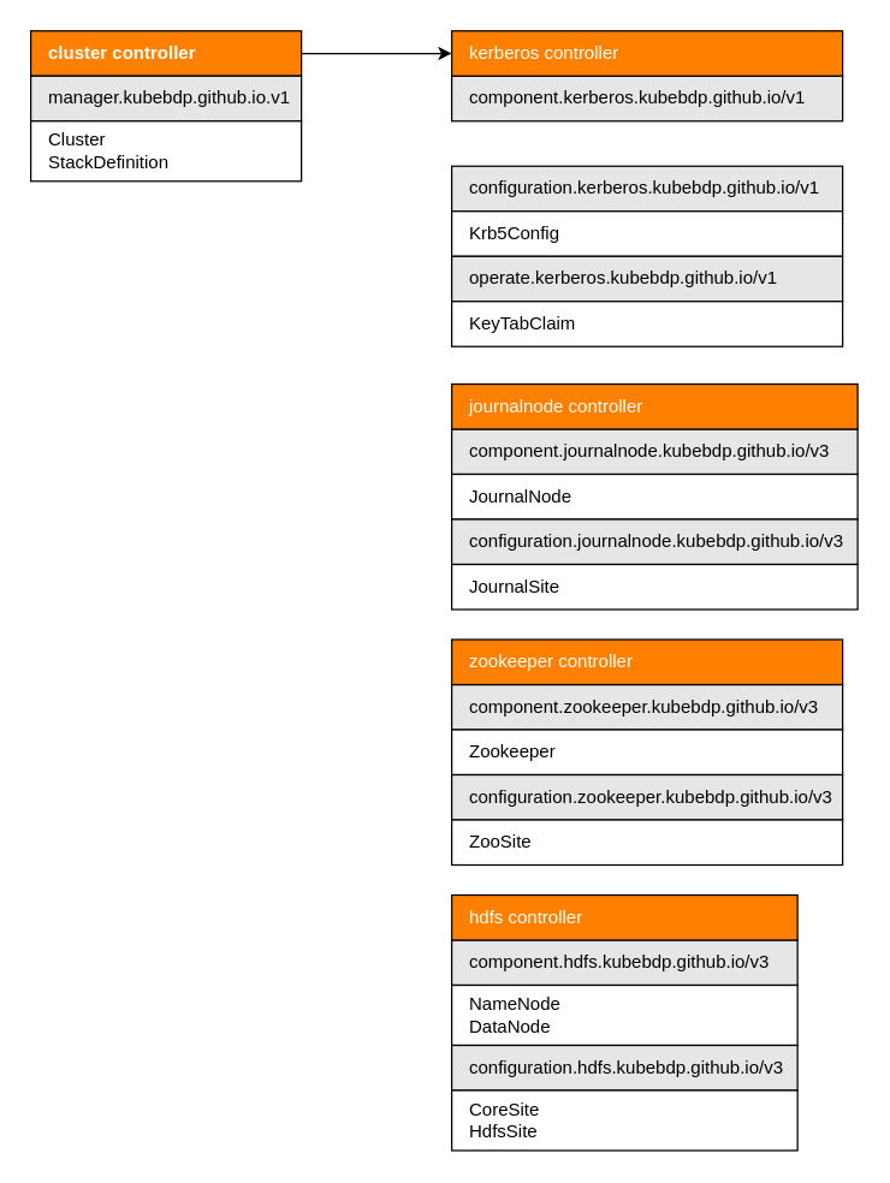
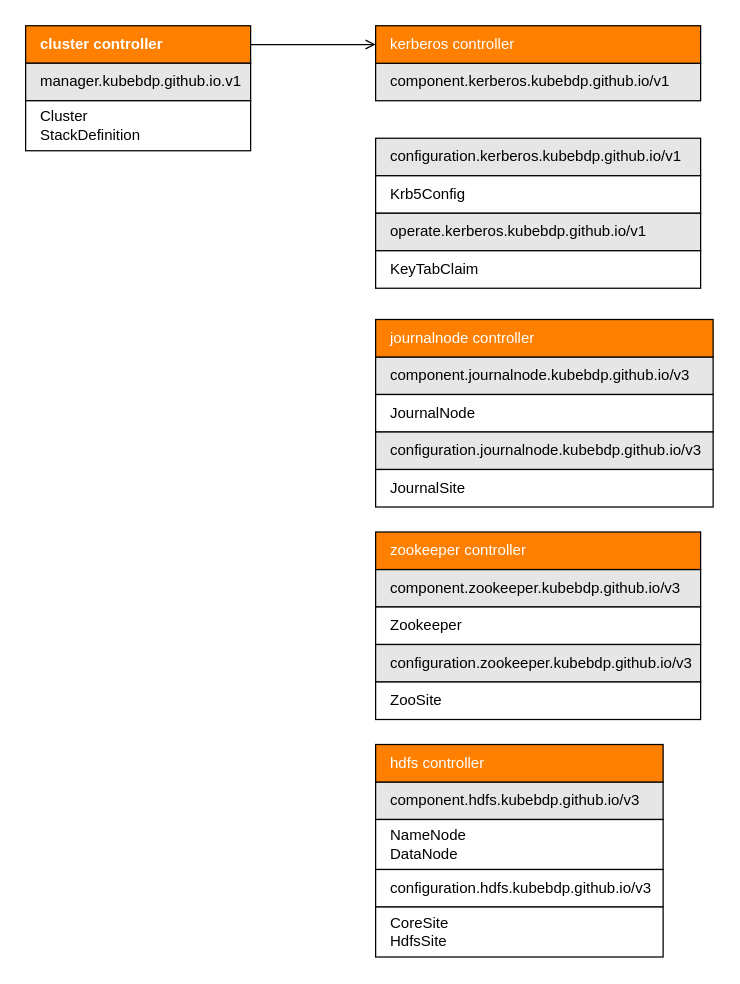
  <mxCell id="0" />
  <mxCell id="1" parent="0" />
  <mxCell id="2" value="&lt;font color=&quot;#ffffff&quot;&gt;&lt;b&gt;cluster controller&lt;/b&gt;&lt;/font&gt;" style="rounded=0;whiteSpace=wrap;html=1;align=left;spacingLeft=10;spacingRight=10;fillColor=#FF8000;" vertex="1" parent="1"><mxGeometry x="20" y="20" width="180" height="30" as="geometry" /></mxCell>
  <mxCell id="3" value="manager.kubebdp.github.io.v1" style="rounded=0;whiteSpace=wrap;html=1;align=left;spacingLeft=10;spacingRight=10;fillColor=#E6E6E6;" vertex="1" parent="1"><mxGeometry x="20" y="50" width="180" height="30" as="geometry" /></mxCell>
  <mxCell id="4" value="Cluster&lt;br&gt;StackDefinition" style="rounded=0;whiteSpace=wrap;html=1;align=left;fillColor=#FFFFFF;spacingLeft=10;spacingRight=10;" vertex="1" parent="1"><mxGeometry x="20" y="80" width="180" height="40" as="geometry" /></mxCell>
  <mxCell id="5" value="component.kerberos.kubebdp.github.io/v1" style="rounded=0;whiteSpace=wrap;html=1;align=left;spacingLeft=10;spacingRight=10;fillColor=#E6E6E6;" vertex="1" parent="1"><mxGeometry x="300" y="50" width="260" height="30" as="geometry" /></mxCell>
  <mxCell id="6" value="component.hdfs.kubebdp.github.io/v3" style="rounded=0;whiteSpace=wrap;html=1;align=left;spacingLeft=10;spacingRight=10;fillColor=#E6E6E6;" vertex="1" parent="1"><mxGeometry x="300" y="625" width="230" height="30" as="geometry" /></mxCell>
  <mxCell id="7" value="NameNode&lt;br&gt;DataNode" style="rounded=0;whiteSpace=wrap;html=1;align=left;fillColor=#FFFFFF;spacingLeft=10;spacingRight=10;" vertex="1" parent="1"><mxGeometry x="300" y="655" width="230" height="40" as="geometry" /></mxCell>
- <mxCell id="8" value="configuration.hdfs.kubebdp.github.io/v3" style="rounded=0;whiteSpace=wrap;html=1;align=left;spacingLeft=10;spacingRight=10;fillColor=#E6E6E6;" vertex="1" parent="1"><mxGeometry x="300" y="695" width="230" height="30" as="geometry" /></mxCell>
+ <mxCell id="8" value="configuration.hdfs.kubebdp.github.io/v3" style="rounded=0;whiteSpace=wrap;html=1;align=left;spacingLeft=10;spacingRight=10;fillColor=#ffffff;" vertex="1" parent="1"><mxGeometry x="300" y="695" width="230" height="30" as="geometry" /></mxCell>
  <mxCell id="9" value="CoreSite&lt;br&gt;HdfsSite" style="rounded=0;whiteSpace=wrap;html=1;align=left;fillColor=#FFFFFF;spacingLeft=10;spacingRight=10;" vertex="1" parent="1"><mxGeometry x="300" y="725" width="230" height="40" as="geometry" /></mxCell>
  <mxCell id="10" value="component.zookeeper.kubebdp.github.io/v3" style="rounded=0;whiteSpace=wrap;html=1;align=left;spacingLeft=10;spacingRight=10;fillColor=#E6E6E6;" vertex="1" parent="1"><mxGeometry x="300" y="455" width="260" height="30" as="geometry" /></mxCell>
  <mxCell id="11" value="Zookeeper" style="rounded=0;whiteSpace=wrap;html=1;align=left;fillColor=#FFFFFF;spacingLeft=10;spacingRight=10;" vertex="1" parent="1"><mxGeometry x="300" y="485" width="260" height="30" as="geometry" /></mxCell>
  <mxCell id="12" value="hdfs controller" style="rounded=0;whiteSpace=wrap;html=1;align=left;spacingLeft=10;spacingRight=10;fillColor=#FF8000;fontColor=#FFFFFF;" vertex="1" parent="1"><mxGeometry x="300" y="595" width="230" height="30" as="geometry" /></mxCell>
  <mxCell id="13" value="zookeeper controller" style="rounded=0;whiteSpace=wrap;html=1;align=left;spacingLeft=10;spacingRight=10;fillColor=#FF8000;fontColor=#FFFFFF;" vertex="1" parent="1"><mxGeometry x="300" y="425" width="260" height="30" as="geometry" /></mxCell>
- <mxCell id="14" value="" style="endArrow=classic;html=1;fontColor=#000000;exitX=1;exitY=0.5;exitDx=0;exitDy=0;entryX=0;entryY=0.5;entryDx=0;entryDy=0;" edge="1" parent="1" source="2" target="18"><mxGeometry width="50" height="50" relative="1" as="geometry"><mxPoint x="30" y="375" as="sourcePoint" /><mxPoint x="80" y="325" as="targetPoint" /></mxGeometry></mxCell>
+ <mxCell id="14" value="" style="endArrow=open;html=1;fontColor=#000000;exitX=1;exitY=0.5;exitDx=0;exitDy=0;entryX=0;entryY=0.5;entryDx=0;entryDy=0;" edge="1" parent="1" source="2" target="18"><mxGeometry width="50" height="50" relative="1" as="geometry"><mxPoint x="30" y="375" as="sourcePoint" /><mxPoint x="80" y="325" as="targetPoint" /></mxGeometry></mxCell>
  <mxCell id="15" value="component.journalnode.kubebdp.github.io/v3" style="rounded=0;whiteSpace=wrap;html=1;align=left;spacingLeft=10;spacingRight=10;fillColor=#E6E6E6;" vertex="1" parent="1"><mxGeometry x="300" y="285" width="270" height="30" as="geometry" /></mxCell>
  <mxCell id="16" value="JournalNode" style="rounded=0;whiteSpace=wrap;html=1;align=left;fillColor=#FFFFFF;spacingLeft=10;spacingRight=10;" vertex="1" parent="1"><mxGeometry x="300" y="315" width="270" height="30" as="geometry" /></mxCell>
  <mxCell id="17" value="journalnode controller" style="rounded=0;whiteSpace=wrap;html=1;align=left;spacingLeft=10;spacingRight=10;fillColor=#FF8000;fontColor=#FFFFFF;" vertex="1" parent="1"><mxGeometry x="300" y="255" width="270" height="30" as="geometry" /></mxCell>
  <mxCell id="18" value="kerberos controller" style="rounded=0;whiteSpace=wrap;html=1;align=left;spacingLeft=10;spacingRight=10;fillColor=#FF8000;fontColor=#FFFFFF;" vertex="1" parent="1"><mxGeometry x="300" y="20" width="260" height="30" as="geometry" /></mxCell>
  <mxCell id="19" value="configuration.zookeeper.kubebdp.github.io/v3" style="rounded=0;whiteSpace=wrap;html=1;align=left;spacingLeft=10;spacingRight=10;fillColor=#E6E6E6;" vertex="1" parent="1"><mxGeometry x="300" y="515" width="260" height="30" as="geometry" /></mxCell>
  <mxCell id="20" value="ZooSite" style="rounded=0;whiteSpace=wrap;html=1;align=left;fillColor=#FFFFFF;spacingLeft=10;spacingRight=10;" vertex="1" parent="1"><mxGeometry x="300" y="545" width="260" height="30" as="geometry" /></mxCell>
  <mxCell id="21" value="configuration.journalnode.kubebdp.github.io/v3" style="rounded=0;whiteSpace=wrap;html=1;align=left;spacingLeft=10;spacingRight=10;fillColor=#E6E6E6;" vertex="1" parent="1"><mxGeometry x="300" y="345" width="270" height="30" as="geometry" /></mxCell>
  <mxCell id="22" value="JournalSite" style="rounded=0;whiteSpace=wrap;html=1;align=left;fillColor=#FFFFFF;spacingLeft=10;spacingRight=10;" vertex="1" parent="1"><mxGeometry x="300" y="375" width="270" height="30" as="geometry" /></mxCell>
  <mxCell id="23" value="configuration.kerberos.kubebdp.github.io/v1" style="rounded=0;whiteSpace=wrap;html=1;align=left;spacingLeft=10;spacingRight=10;fillColor=#E6E6E6;" vertex="1" parent="1"><mxGeometry x="300" y="110" width="260" height="30" as="geometry" /></mxCell>
  <mxCell id="24" value="Krb5Config" style="rounded=0;whiteSpace=wrap;html=1;align=left;fillColor=#FFFFFF;spacingLeft=10;spacingRight=10;" vertex="1" parent="1"><mxGeometry x="300" y="140" width="260" height="30" as="geometry" /></mxCell>
  <mxCell id="25" value="operate.kerberos.kubebdp.github.io/v1" style="rounded=0;whiteSpace=wrap;html=1;align=left;spacingLeft=10;spacingRight=10;fillColor=#E6E6E6;" vertex="1" parent="1"><mxGeometry x="300" y="170" width="260" height="30" as="geometry" /></mxCell>
  <mxCell id="26" value="KeyTabClaim" style="rounded=0;whiteSpace=wrap;html=1;align=left;fillColor=#FFFFFF;spacingLeft=10;spacingRight=10;" vertex="1" parent="1"><mxGeometry x="300" y="200" width="260" height="30" as="geometry" /></mxCell>
